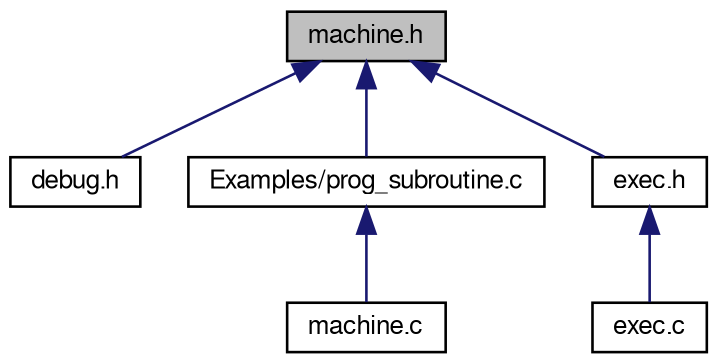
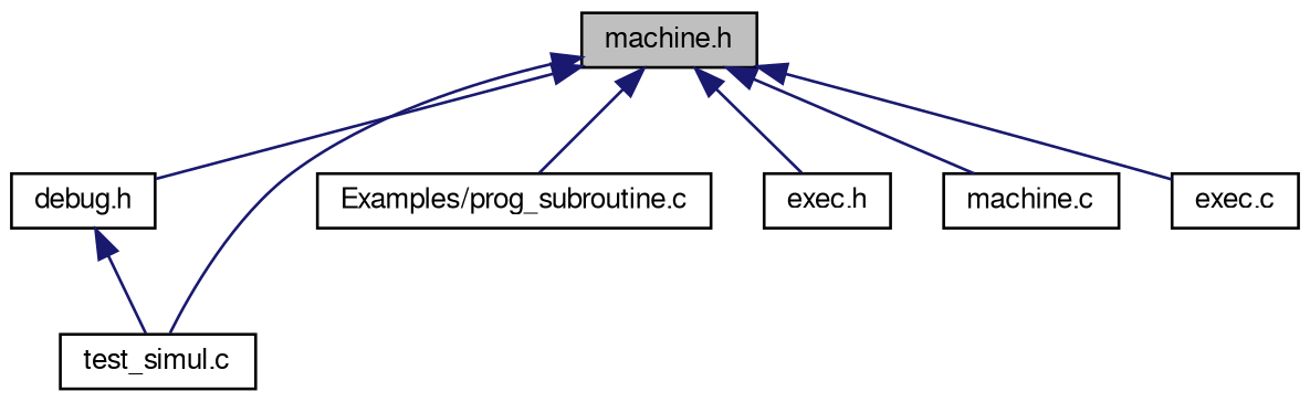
  digraph {
    node [color=black fillcolor=white fontname=FreeSans fontsize=10 shape=record style=filled]
    edge [color=midnightblue dir=back fontname=FreeSans fontsize=10 labelfontname=FreeSans labelfontsize=10 style=solid]
    n1 [fillcolor=grey75 fontcolor=black height=0.2 label="machine.h" width=0.4]
    n2 [height=0.2 label="debug.h" width=0.4]
+   n3 [height=0.2 label="test_simul.c" width=0.4]
    n4 [height=0.2 label="Examples/prog_subroutine.c" width=0.4]
    n5 [height=0.2 label="exec.h" width=0.4]
    n6 [height=0.2 label="machine.c" width=0.4]
    n7 [height=0.2 label="exec.c" width=0.4]
    n1 -> n2
+   n1 -> n3
    n1 -> n4
    n1 -> n5
-   n4 -> n6
-   n5 -> n7
+   n1 -> n6
+   n2 -> n3
+   n1 -> n7
  }
